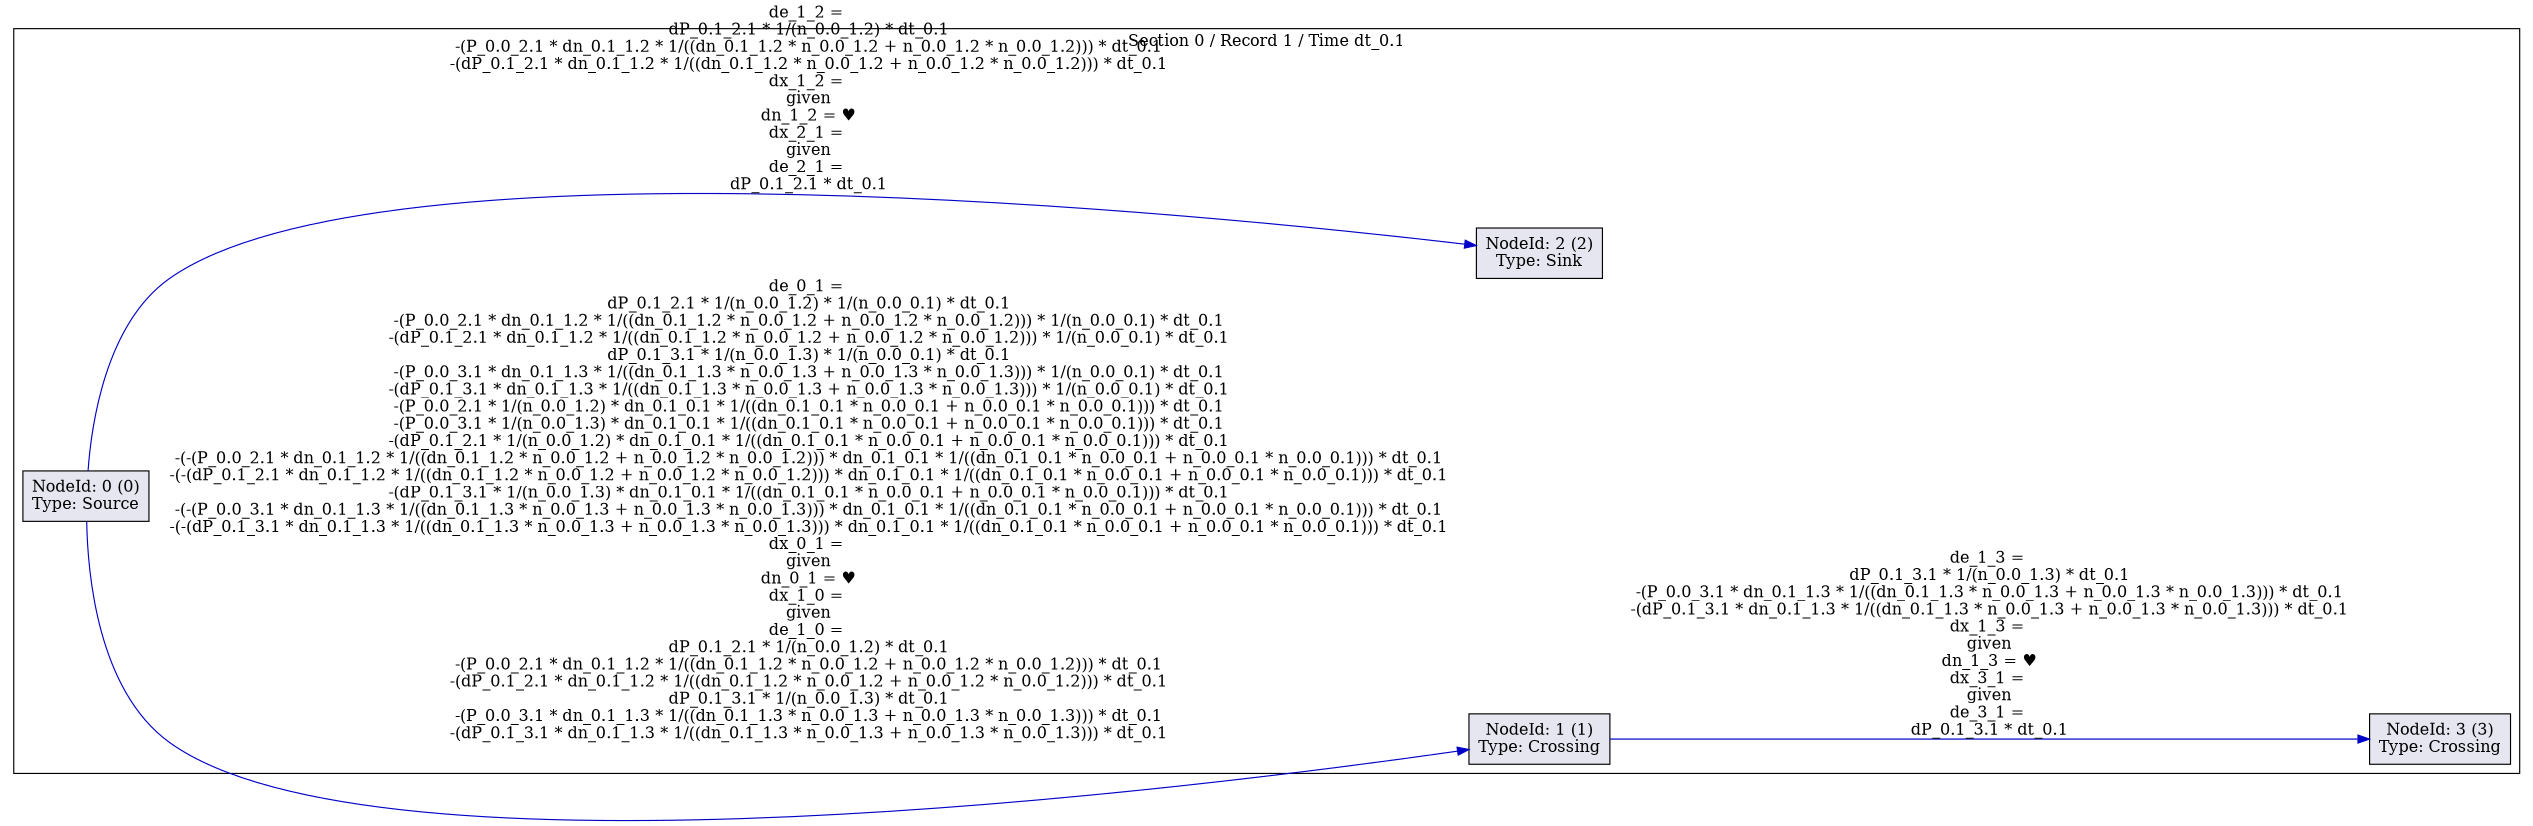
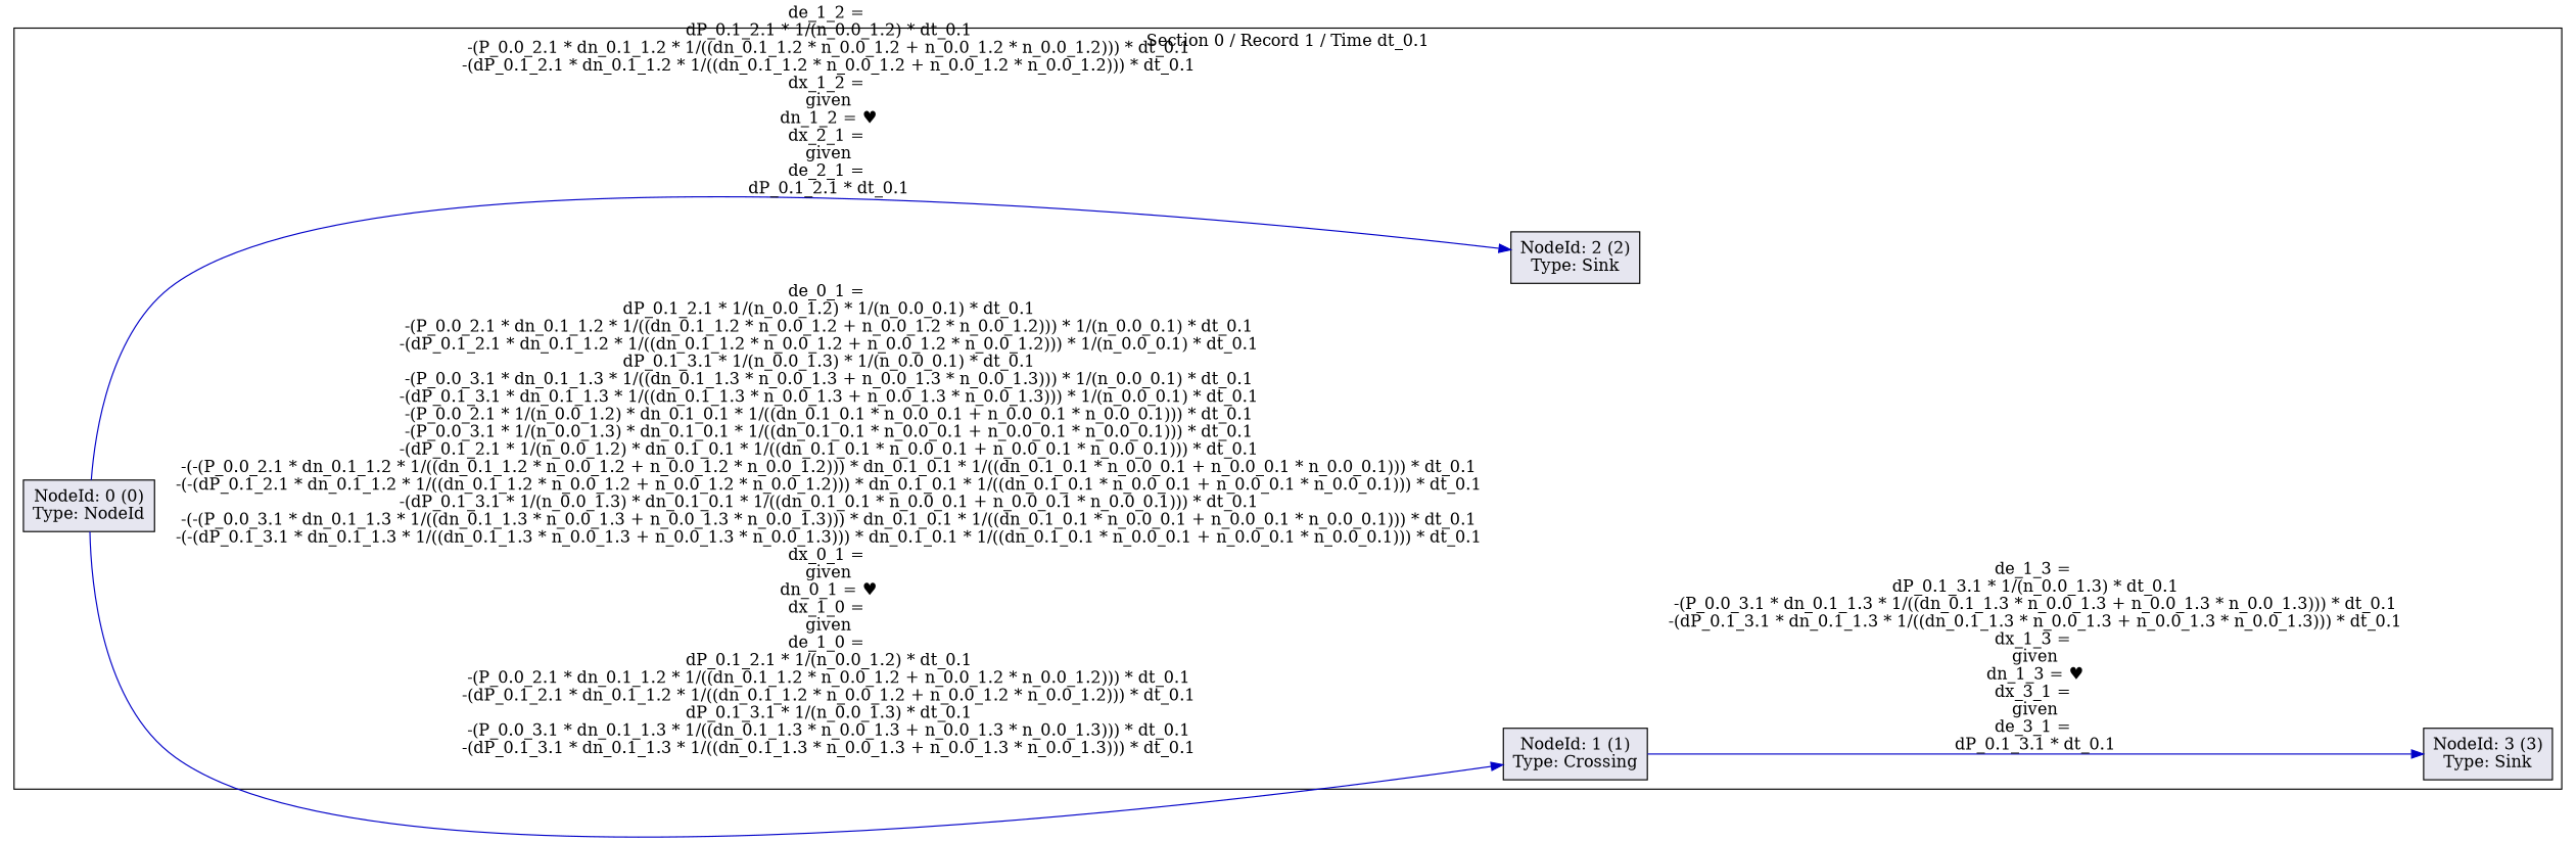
  digraph {
    rankdir=LR
    node [fillcolor="#e6e6f0" shape=box style=filled]
    edge [color="#0000c8" dir=forward]
-   n1 [height=0.61111 label="NodeId: 0 (0)\nType: Source" width=1.4722]
+   n1 [height=0.61111 label="NodeId: 0 (0)\nType: NodeId" width=1.4722]
    n2 [height=0.61111 label="NodeId: 1 (1)\nType: Crossing" width=1.6111]
    n3 [height=0.61111 label="NodeId: 2 (2)\nType: Sink" width=1.4722]
-   n4 [height=0.61111 label="NodeId: 3 (3)\nType: Crossing" width=1.4722]
+   n4 [height=0.61111 label="NodeId: 3 (3)\nType: Sink" width=1.4722]
    subgraph cluster_1 {
      label="Section 0 / Record 1 / Time dt_0.1"
      n1
      n2
      n3
      n4
    }
    n1 -> n2 [label="de_0_1 = \ndP_0.1_2.1 * 1/(n_0.0_1.2) * 1/(n_0.0_0.1) * dt_0.1\n-(P_0.0_2.1 * dn_0.1_1.2 * 1/((dn_0.1_1.2 * n_0.0_1.2 + n_0.0_1.2 * n_0.0_1.2))) * 1/(n_0.0_0.1) * dt_0.1\n-(dP_0.1_2.1 * dn_0.1_1.2 * 1/((dn_0.1_1.2 * n_0.0_1.2 + n_0.0_1.2 * n_0.0_1.2))) * 1/(n_0.0_0.1) * dt_0.1\ndP_0.1_3.1 * 1/(n_0.0_1.3) * 1/(n_0.0_0.1) * dt_0.1\n-(P_0.0_3.1 * dn_0.1_1.3 * 1/((dn_0.1_1.3 * n_0.0_1.3 + n_0.0_1.3 * n_0.0_1.3))) * 1/(n_0.0_0.1) * dt_0.1\n-(dP_0.1_3.1 * dn_0.1_1.3 * 1/((dn_0.1_1.3 * n_0.0_1.3 + n_0.0_1.3 * n_0.0_1.3))) * 1/(n_0.0_0.1) * dt_0.1\n-(P_0.0_2.1 * 1/(n_0.0_1.2) * dn_0.1_0.1 * 1/((dn_0.1_0.1 * n_0.0_0.1 + n_0.0_0.1 * n_0.0_0.1))) * dt_0.1\n-(P_0.0_3.1 * 1/(n_0.0_1.3) * dn_0.1_0.1 * 1/((dn_0.1_0.1 * n_0.0_0.1 + n_0.0_0.1 * n_0.0_0.1))) * dt_0.1\n-(dP_0.1_2.1 * 1/(n_0.0_1.2) * dn_0.1_0.1 * 1/((dn_0.1_0.1 * n_0.0_0.1 + n_0.0_0.1 * n_0.0_0.1))) * dt_0.1\n-(-(P_0.0_2.1 * dn_0.1_1.2 * 1/((dn_0.1_1.2 * n_0.0_1.2 + n_0.0_1.2 * n_0.0_1.2))) * dn_0.1_0.1 * 1/((dn_0.1_0.1 * n_0.0_0.1 + n_0.0_0.1 * n_0.0_0.1))) * dt_0.1\n-(-(dP_0.1_2.1 * dn_0.1_1.2 * 1/((dn_0.1_1.2 * n_0.0_1.2 + n_0.0_1.2 * n_0.0_1.2))) * dn_0.1_0.1 * 1/((dn_0.1_0.1 * n_0.0_0.1 + n_0.0_0.1 * n_0.0_0.1))) * dt_0.1\n-(dP_0.1_3.1 * 1/(n_0.0_1.3) * dn_0.1_0.1 * 1/((dn_0.1_0.1 * n_0.0_0.1 + n_0.0_0.1 * n_0.0_0.1))) * dt_0.1\n-(-(P_0.0_3.1 * dn_0.1_1.3 * 1/((dn_0.1_1.3 * n_0.0_1.3 + n_0.0_1.3 * n_0.0_1.3))) * dn_0.1_0.1 * 1/((dn_0.1_0.1 * n_0.0_0.1 + n_0.0_0.1 * n_0.0_0.1))) * dt_0.1\n-(-(dP_0.1_3.1 * dn_0.1_1.3 * 1/((dn_0.1_1.3 * n_0.0_1.3 + n_0.0_1.3 * n_0.0_1.3))) * dn_0.1_0.1 * 1/((dn_0.1_0.1 * n_0.0_0.1 + n_0.0_0.1 * n_0.0_0.1))) * dt_0.1\ndx_0_1 = \ngiven\ndn_0_1 = ♥\ndx_1_0 = \ngiven\nde_1_0 = \ndP_0.1_2.1 * 1/(n_0.0_1.2) * dt_0.1\n-(P_0.0_2.1 * dn_0.1_1.2 * 1/((dn_0.1_1.2 * n_0.0_1.2 + n_0.0_1.2 * n_0.0_1.2))) * dt_0.1\n-(dP_0.1_2.1 * dn_0.1_1.2 * 1/((dn_0.1_1.2 * n_0.0_1.2 + n_0.0_1.2 * n_0.0_1.2))) * dt_0.1\ndP_0.1_3.1 * 1/(n_0.0_1.3) * dt_0.1\n-(P_0.0_3.1 * dn_0.1_1.3 * 1/((dn_0.1_1.3 * n_0.0_1.3 + n_0.0_1.3 * n_0.0_1.3))) * dt_0.1\n-(dP_0.1_3.1 * dn_0.1_1.3 * 1/((dn_0.1_1.3 * n_0.0_1.3 + n_0.0_1.3 * n_0.0_1.3))) * dt_0.1"]
    n1 -> n3 [label="de_1_2 = \ndP_0.1_2.1 * 1/(n_0.0_1.2) * dt_0.1\n-(P_0.0_2.1 * dn_0.1_1.2 * 1/((dn_0.1_1.2 * n_0.0_1.2 + n_0.0_1.2 * n_0.0_1.2))) * dt_0.1\n-(dP_0.1_2.1 * dn_0.1_1.2 * 1/((dn_0.1_1.2 * n_0.0_1.2 + n_0.0_1.2 * n_0.0_1.2))) * dt_0.1\ndx_1_2 = \ngiven\ndn_1_2 = ♥\ndx_2_1 = \ngiven\nde_2_1 = \ndP_0.1_2.1 * dt_0.1"]
    n2 -> n4 [label="de_1_3 = \ndP_0.1_3.1 * 1/(n_0.0_1.3) * dt_0.1\n-(P_0.0_3.1 * dn_0.1_1.3 * 1/((dn_0.1_1.3 * n_0.0_1.3 + n_0.0_1.3 * n_0.0_1.3))) * dt_0.1\n-(dP_0.1_3.1 * dn_0.1_1.3 * 1/((dn_0.1_1.3 * n_0.0_1.3 + n_0.0_1.3 * n_0.0_1.3))) * dt_0.1\ndx_1_3 = \ngiven\ndn_1_3 = ♥\ndx_3_1 = \ngiven\nde_3_1 = \ndP_0.1_3.1 * dt_0.1"]
  }
